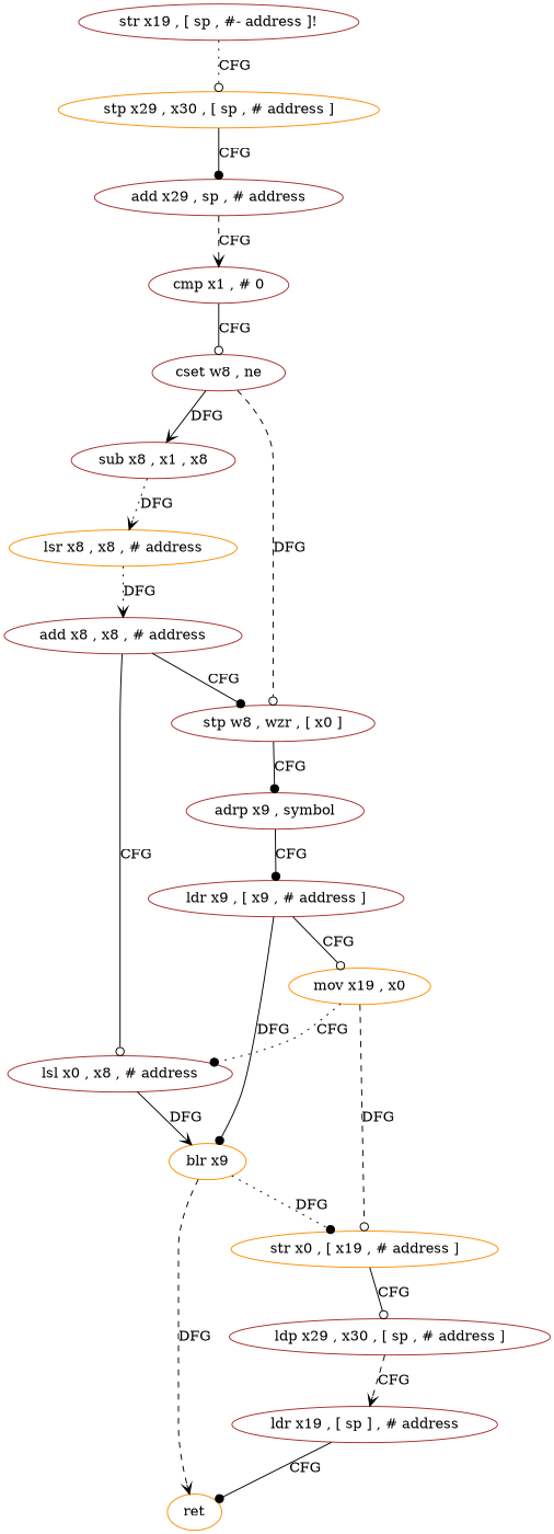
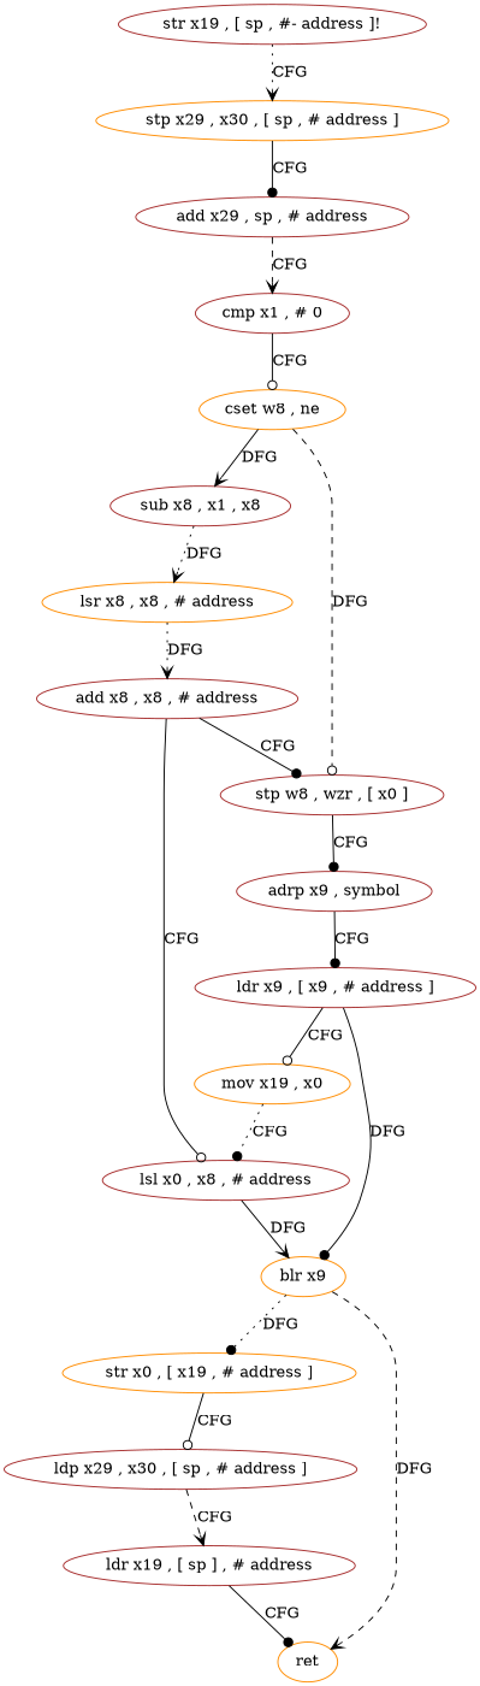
  digraph {
    node [color=brown]
    edge [arrowhead=dot style=solid]
    n1 [label="str x19 , [ sp , #- address ]!"]
    n2 [color=darkorange label="stp x29 , x30 , [ sp , # address ]"]
    n3 [label="add x29 , sp , # address"]
    n4 [label="cmp x1 , # 0"]
-   n5 [label="cset w8 , ne"]
+   n5 [color=darkorange label="cset w8 , ne"]
    n6 [label="sub x8 , x1 , x8"]
    n7 [label="stp w8 , wzr , [ x0 ]"]
    n8 [color=darkorange label="lsr x8 , x8 , # address"]
    n9 [label="add x8 , x8 , # address"]
    n10 [label="lsl x0 , x8 , # address"]
    n11 [label="adrp x9 , symbol"]
    n12 [color=darkorange label="blr x9"]
    n13 [label="ldr x9 , [ x9 , # address ]"]
    n14 [color=darkorange label="mov x19 , x0"]
    n15 [color=darkorange label="str x0 , [ x19 , # address ]"]
    n16 [color=darkorange label=ret]
    n17 [label="ldp x29 , x30 , [ sp , # address ]"]
    n18 [label="ldr x19 , [ sp ] , # address"]
-   n1 -> n2 [arrowhead=odot label=CFG style=dotted]
+   n1 -> n2 [arrowhead=vee label=CFG style=dotted]
    n2 -> n3 [label=CFG]
    n3 -> n4 [arrowhead=vee label=CFG style=dashed]
    n4 -> n5 [arrowhead=odot label=CFG]
    n5 -> n6 [arrowhead=vee label=DFG]
    n5 -> n7 [arrowhead=odot label=DFG style=dashed]
    n6 -> n8 [arrowhead=vee label=DFG style=dotted]
    n7 -> n11 [label=CFG]
    n8 -> n9 [arrowhead=vee label=DFG style=dotted]
    n9 -> n7 [label=CFG]
    n9 -> n10 [arrowhead=odot label=CFG]
    n10 -> n12 [arrowhead=vee label=DFG]
    n11 -> n13 [label=CFG]
    n12 -> n15 [label=DFG style=dotted]
    n12 -> n16 [arrowhead=vee label=DFG style=dashed]
    n13 -> n12 [label=DFG]
    n13 -> n14 [arrowhead=odot label=CFG]
    n14 -> n10 [label=CFG style=dotted]
-   n14 -> n15 [arrowhead=odot label=DFG style=dashed]
    n15 -> n17 [arrowhead=odot label=CFG]
    n17 -> n18 [arrowhead=vee label=CFG style=dashed]
    n18 -> n16 [label=CFG]
  }
